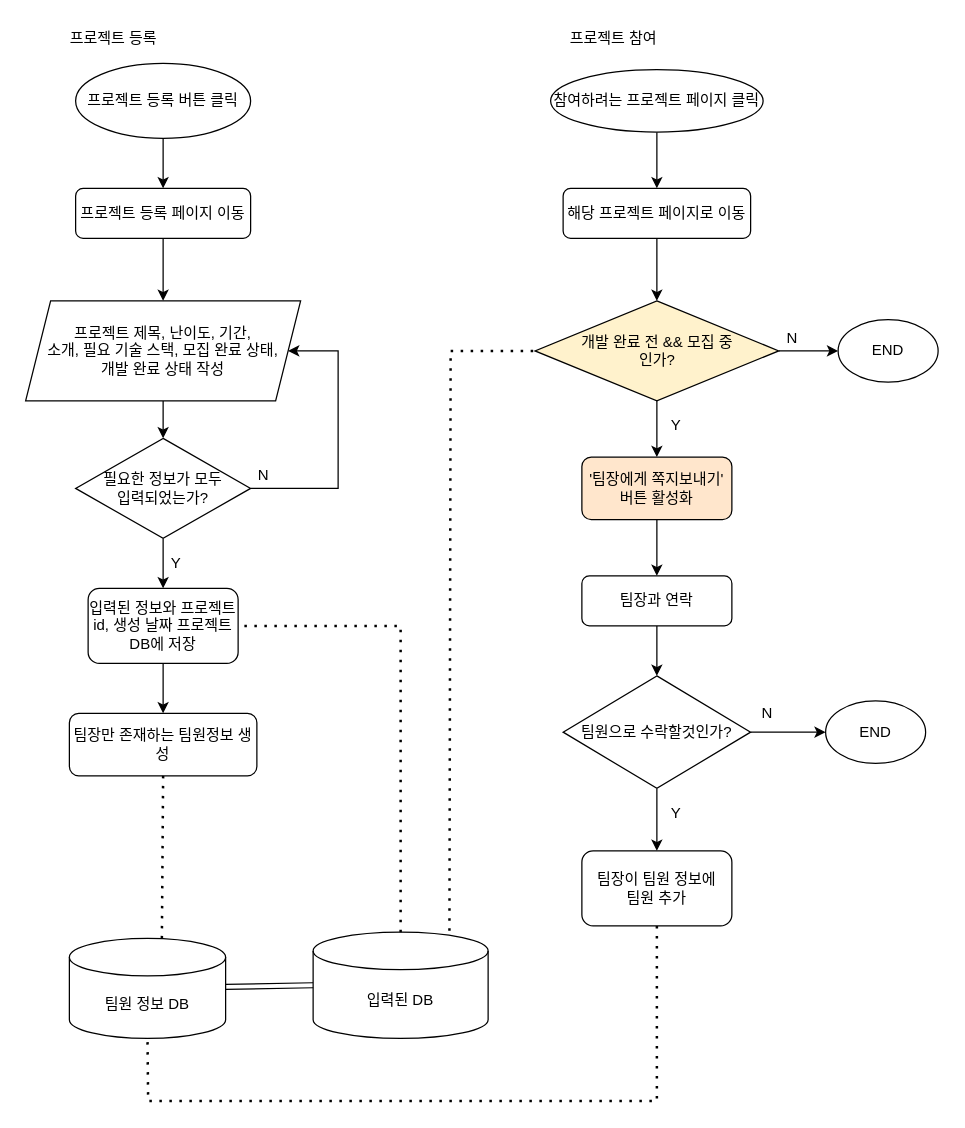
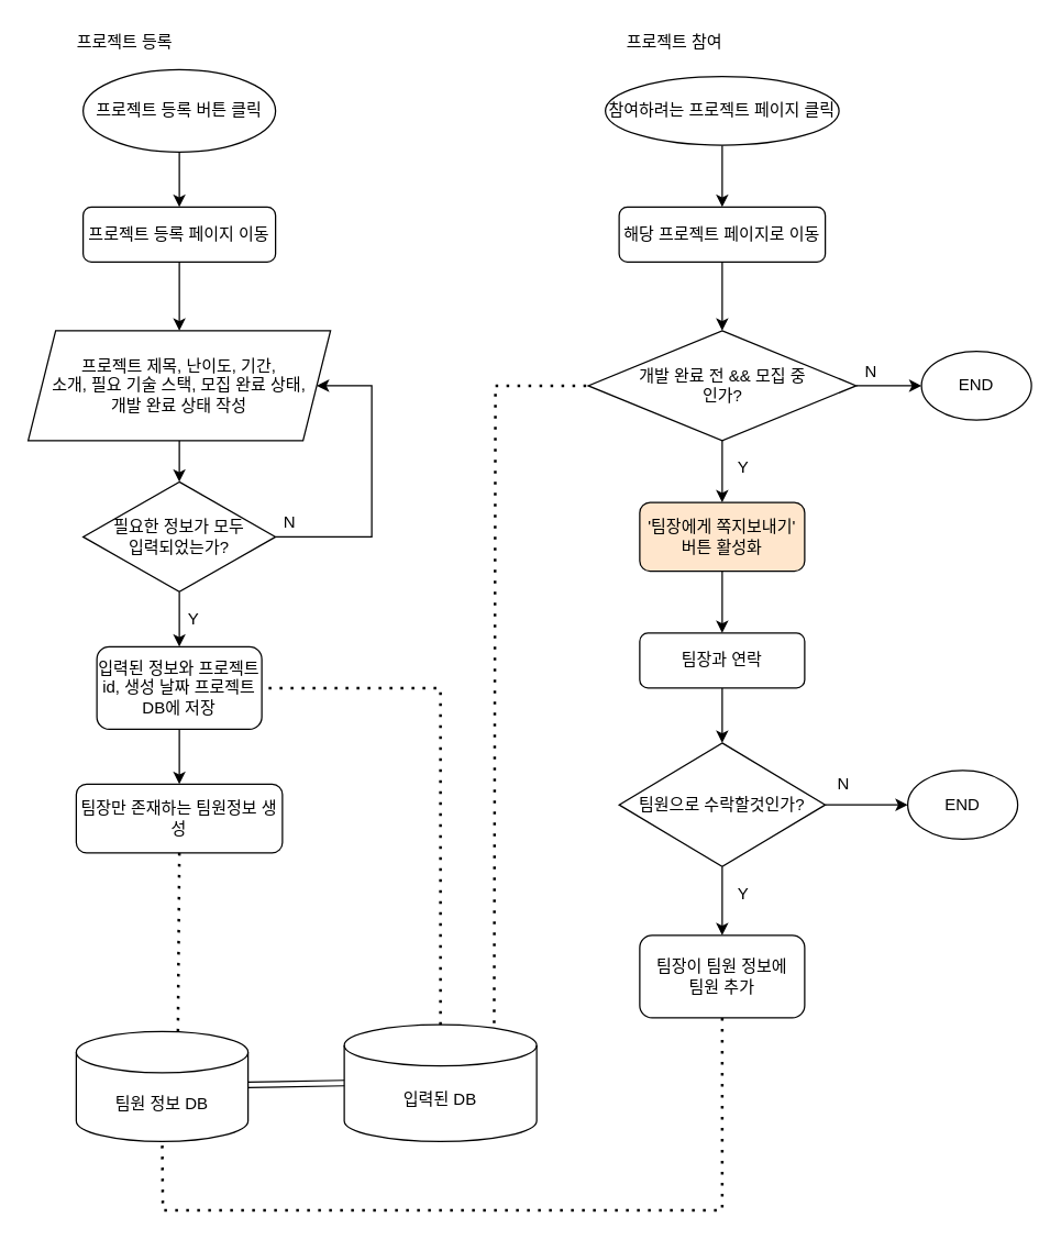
  <mxCell id="0" />
  <mxCell id="1" parent="0" />
  <mxCell id="2" style="edgeStyle=orthogonalEdgeStyle;rounded=0;orthogonalLoop=1;jettySize=auto;html=1;entryX=0.5;entryY=0;entryDx=0;entryDy=0;" parent="1" source="3" target="5" edge="1"><mxGeometry relative="1" as="geometry" /></mxCell>
  <mxCell id="3" value="프로젝트 등록 버튼 클릭" style="ellipse;whiteSpace=wrap;html=1;" parent="1" vertex="1"><mxGeometry x="60" y="50" width="140" height="60" as="geometry" /></mxCell>
  <mxCell id="4" style="edgeStyle=orthogonalEdgeStyle;rounded=0;orthogonalLoop=1;jettySize=auto;html=1;entryX=0.5;entryY=0;entryDx=0;entryDy=0;" parent="1" source="5" target="7" edge="1"><mxGeometry relative="1" as="geometry" /></mxCell>
  <mxCell id="5" value="프로젝트 등록 페이지 이동" style="rounded=1;whiteSpace=wrap;html=1;" parent="1" vertex="1"><mxGeometry x="60" y="150" width="140" height="40" as="geometry" /></mxCell>
  <mxCell id="6" style="edgeStyle=orthogonalEdgeStyle;rounded=0;orthogonalLoop=1;jettySize=auto;html=1;" parent="1" source="7" target="10" edge="1"><mxGeometry relative="1" as="geometry" /></mxCell>
  <mxCell id="7" value="프로젝트 제목, 난이도, 기간, &lt;br&gt;소개, 필요 기술 스택, 모집 완료 상태, &lt;br&gt;개발 완료 상태 작성" style="shape=parallelogram;perimeter=parallelogramPerimeter;whiteSpace=wrap;html=1;fixedSize=1;" parent="1" vertex="1"><mxGeometry x="20" y="240" width="220" height="80" as="geometry" /></mxCell>
  <mxCell id="8" style="edgeStyle=orthogonalEdgeStyle;rounded=0;orthogonalLoop=1;jettySize=auto;html=1;" parent="1" source="10" target="12" edge="1"><mxGeometry relative="1" as="geometry" /></mxCell>
  <mxCell id="9" style="edgeStyle=orthogonalEdgeStyle;rounded=0;orthogonalLoop=1;jettySize=auto;html=1;entryX=1;entryY=0.5;entryDx=0;entryDy=0;" parent="1" source="10" target="7" edge="1"><mxGeometry relative="1" as="geometry"><Array as="points"><mxPoint x="270" y="390" /><mxPoint x="270" y="280" /></Array></mxGeometry></mxCell>
  <mxCell id="10" value="필요한 정보가 모두 &lt;br&gt;입력되었는가?" style="rhombus;whiteSpace=wrap;html=1;" parent="1" vertex="1"><mxGeometry x="60" y="350" width="140" height="80" as="geometry" /></mxCell>
  <mxCell id="11" style="edgeStyle=orthogonalEdgeStyle;rounded=0;orthogonalLoop=1;jettySize=auto;html=1;entryX=0.5;entryY=0;entryDx=0;entryDy=0;" parent="1" source="12" target="36" edge="1"><mxGeometry relative="1" as="geometry" /></mxCell>
  <mxCell id="12" value="입력된 정보와 프로젝트 id, 생성 날짜 프로젝트 DB에 저장" style="rounded=1;whiteSpace=wrap;html=1;" parent="1" vertex="1"><mxGeometry x="70" y="470" width="120" height="60" as="geometry" /></mxCell>
  <mxCell id="13" value="Y" style="text;html=1;align=center;verticalAlign=middle;resizable=0;points=[];autosize=1;strokeColor=none;fillColor=none;" parent="1" vertex="1"><mxGeometry x="130" y="440" width="20" height="20" as="geometry" /></mxCell>
  <mxCell id="14" value="N" style="text;html=1;align=center;verticalAlign=middle;resizable=0;points=[];autosize=1;strokeColor=none;fillColor=none;" parent="1" vertex="1"><mxGeometry x="200" y="370" width="20" height="20" as="geometry" /></mxCell>
  <mxCell id="15" style="edgeStyle=orthogonalEdgeStyle;rounded=0;orthogonalLoop=1;jettySize=auto;html=1;entryX=0.5;entryY=0;entryDx=0;entryDy=0;" parent="1" source="16" target="18" edge="1"><mxGeometry relative="1" as="geometry" /></mxCell>
  <mxCell id="16" value="참여하려는 프로젝트 페이지 클릭" style="ellipse;whiteSpace=wrap;html=1;" parent="1" vertex="1"><mxGeometry x="440" y="55" width="170" height="50" as="geometry" /></mxCell>
  <mxCell id="17" style="edgeStyle=orthogonalEdgeStyle;rounded=0;orthogonalLoop=1;jettySize=auto;html=1;entryX=0.5;entryY=0;entryDx=0;entryDy=0;" parent="1" source="18" target="21" edge="1"><mxGeometry relative="1" as="geometry" /></mxCell>
  <mxCell id="18" value="해당 프로젝트 페이지로 이동" style="rounded=1;whiteSpace=wrap;html=1;" parent="1" vertex="1"><mxGeometry x="450" y="150" width="150" height="40" as="geometry" /></mxCell>
  <mxCell id="19" style="edgeStyle=orthogonalEdgeStyle;rounded=0;orthogonalLoop=1;jettySize=auto;html=1;entryX=0.5;entryY=0;entryDx=0;entryDy=0;" parent="1" source="21" target="23" edge="1"><mxGeometry relative="1" as="geometry" /></mxCell>
  <mxCell id="20" style="edgeStyle=orthogonalEdgeStyle;rounded=0;orthogonalLoop=1;jettySize=auto;html=1;entryX=0;entryY=0.5;entryDx=0;entryDy=0;" parent="1" source="21" target="31" edge="1"><mxGeometry relative="1" as="geometry" /></mxCell>
- <mxCell id="21" value="개발 완료 전 &amp;amp;&amp;amp; 모집 중&lt;br&gt;인가?" style="rhombus;whiteSpace=wrap;html=1;fillColor=#fff2cc;" parent="1" vertex="1"><mxGeometry x="427.5" y="240" width="195" height="80" as="geometry" /></mxCell>
+ <mxCell id="21" value="개발 완료 전 &amp;amp;&amp;amp; 모집 중&lt;br&gt;인가?" style="rhombus;whiteSpace=wrap;html=1;" parent="1" vertex="1"><mxGeometry x="427.5" y="240" width="195" height="80" as="geometry" /></mxCell>
  <mxCell id="22" style="edgeStyle=orthogonalEdgeStyle;rounded=0;orthogonalLoop=1;jettySize=auto;html=1;entryX=0.5;entryY=0;entryDx=0;entryDy=0;" parent="1" source="23" target="25" edge="1"><mxGeometry relative="1" as="geometry" /></mxCell>
  <mxCell id="23" value="'팀장에게 쪽지보내기' &lt;br&gt;버튼 활성화" style="rounded=1;whiteSpace=wrap;html=1;fillColor=#ffe6cc;" parent="1" vertex="1"><mxGeometry x="465" y="365" width="120" height="50" as="geometry" /></mxCell>
  <mxCell id="24" style="edgeStyle=orthogonalEdgeStyle;rounded=0;orthogonalLoop=1;jettySize=auto;html=1;" parent="1" source="25" target="28" edge="1"><mxGeometry relative="1" as="geometry" /></mxCell>
  <mxCell id="25" value="팀장과 연락" style="rounded=1;whiteSpace=wrap;html=1;" parent="1" vertex="1"><mxGeometry x="465" y="460" width="120" height="40" as="geometry" /></mxCell>
  <mxCell id="26" style="edgeStyle=orthogonalEdgeStyle;rounded=0;orthogonalLoop=1;jettySize=auto;html=1;entryX=0.5;entryY=0;entryDx=0;entryDy=0;" parent="1" source="28" target="29" edge="1"><mxGeometry relative="1" as="geometry" /></mxCell>
  <mxCell id="27" style="edgeStyle=orthogonalEdgeStyle;rounded=0;orthogonalLoop=1;jettySize=auto;html=1;entryX=0;entryY=0.5;entryDx=0;entryDy=0;" parent="1" source="28" target="30" edge="1"><mxGeometry relative="1" as="geometry" /></mxCell>
  <mxCell id="28" value="팀원으로 수락할것인가?" style="rhombus;whiteSpace=wrap;html=1;" parent="1" vertex="1"><mxGeometry x="450" y="540" width="150" height="90" as="geometry" /></mxCell>
  <mxCell id="29" value="팀장이 팀원 정보에&lt;br&gt;팀원 추가" style="rounded=1;whiteSpace=wrap;html=1;" parent="1" vertex="1"><mxGeometry x="465" y="680" width="120" height="60" as="geometry" /></mxCell>
  <mxCell id="30" value="END" style="ellipse;whiteSpace=wrap;html=1;" parent="1" vertex="1"><mxGeometry x="660" y="560" width="80" height="50" as="geometry" /></mxCell>
  <mxCell id="31" value="END" style="ellipse;whiteSpace=wrap;html=1;" parent="1" vertex="1"><mxGeometry x="670" y="255" width="80" height="50" as="geometry" /></mxCell>
  <mxCell id="32" value="Y" style="text;html=1;align=center;verticalAlign=middle;resizable=0;points=[];autosize=1;strokeColor=none;fillColor=none;" parent="1" vertex="1"><mxGeometry x="530" y="330" width="20" height="20" as="geometry" /></mxCell>
  <mxCell id="33" value="Y" style="text;html=1;align=center;verticalAlign=middle;resizable=0;points=[];autosize=1;strokeColor=none;fillColor=none;" parent="1" vertex="1"><mxGeometry x="530" y="640" width="20" height="20" as="geometry" /></mxCell>
  <mxCell id="34" value="N" style="text;html=1;align=center;verticalAlign=middle;resizable=0;points=[];autosize=1;strokeColor=none;fillColor=none;" parent="1" vertex="1"><mxGeometry x="622.5" y="260" width="20" height="20" as="geometry" /></mxCell>
  <mxCell id="35" value="N" style="text;html=1;align=center;verticalAlign=middle;resizable=0;points=[];autosize=1;strokeColor=none;fillColor=none;" parent="1" vertex="1"><mxGeometry x="602.5" y="560" width="20" height="20" as="geometry" /></mxCell>
  <mxCell id="36" value="팀장만 존재하는 팀원정보 생성" style="rounded=1;whiteSpace=wrap;html=1;" parent="1" vertex="1"><mxGeometry x="55" y="570" width="150" height="50" as="geometry" /></mxCell>
  <mxCell id="37" value="팀원 정보 DB" style="shape=cylinder3;whiteSpace=wrap;html=1;boundedLbl=1;backgroundOutline=1;size=15;" parent="1" vertex="1"><mxGeometry x="55" y="750" width="125" height="80" as="geometry" /></mxCell>
  <mxCell id="38" value="입력된 DB" style="shape=cylinder3;whiteSpace=wrap;html=1;boundedLbl=1;backgroundOutline=1;size=15;" parent="1" vertex="1"><mxGeometry x="250" y="745" width="140" height="85" as="geometry" /></mxCell>
  <mxCell id="39" value="" style="endArrow=none;dashed=1;html=1;dashPattern=1 3;strokeWidth=2;rounded=0;entryX=0.5;entryY=1;entryDx=0;entryDy=0;exitX=0.592;exitY=0;exitDx=0;exitDy=0;exitPerimeter=0;" parent="1" source="37" target="36" edge="1"><mxGeometry width="50" height="50" relative="1" as="geometry"><mxPoint x="130" y="740" as="sourcePoint" /><mxPoint x="160" y="650" as="targetPoint" /></mxGeometry></mxCell>
  <mxCell id="40" value="" style="endArrow=none;dashed=1;html=1;dashPattern=1 3;strokeWidth=2;rounded=0;exitX=0.5;exitY=0;exitDx=0;exitDy=0;exitPerimeter=0;entryX=1;entryY=0.5;entryDx=0;entryDy=0;" parent="1" source="38" target="12" edge="1"><mxGeometry width="50" height="50" relative="1" as="geometry"><mxPoint x="430" y="720" as="sourcePoint" /><mxPoint x="480" y="670" as="targetPoint" /><Array as="points"><mxPoint x="320" y="500" /></Array></mxGeometry></mxCell>
  <mxCell id="41" value="" style="endArrow=none;dashed=1;html=1;dashPattern=1 3;strokeWidth=2;rounded=0;exitX=0.5;exitY=1;exitDx=0;exitDy=0;entryX=0.5;entryY=1;entryDx=0;entryDy=0;entryPerimeter=0;" parent="1" source="29" target="37" edge="1"><mxGeometry width="50" height="50" relative="1" as="geometry"><mxPoint x="430" y="720" as="sourcePoint" /><mxPoint x="480" y="670" as="targetPoint" /><Array as="points"><mxPoint x="525" y="880" /><mxPoint x="118" y="880" /></Array></mxGeometry></mxCell>
  <mxCell id="42" value="" style="endArrow=none;dashed=1;html=1;dashPattern=1 3;strokeWidth=2;rounded=0;exitX=0.779;exitY=-0.012;exitDx=0;exitDy=0;exitPerimeter=0;entryX=0;entryY=0.5;entryDx=0;entryDy=0;" parent="1" source="38" target="21" edge="1"><mxGeometry width="50" height="50" relative="1" as="geometry"><mxPoint x="430" y="580" as="sourcePoint" /><mxPoint x="480" y="530" as="targetPoint" /><Array as="points"><mxPoint x="360" y="280" /></Array></mxGeometry></mxCell>
  <mxCell id="43" value="" style="shape=link;html=1;rounded=0;entryX=0;entryY=0.5;entryDx=0;entryDy=0;entryPerimeter=0;" parent="1" source="37" target="38" edge="1"><mxGeometry width="100" relative="1" as="geometry"><mxPoint x="180" y="800" as="sourcePoint" /><mxPoint x="250" y="800" as="targetPoint" /></mxGeometry></mxCell>
  <mxCell id="44" value="프로젝트 등록" style="text;html=1;align=center;verticalAlign=middle;resizable=0;points=[];autosize=1;strokeColor=none;fillColor=none;" vertex="1" parent="1"><mxGeometry x="50" y="20" width="80" height="20" as="geometry" /></mxCell>
  <mxCell id="45" value="프로젝트 참여" style="text;html=1;align=center;verticalAlign=middle;resizable=0;points=[];autosize=1;strokeColor=none;fillColor=none;" vertex="1" parent="1"><mxGeometry x="450" y="20" width="80" height="20" as="geometry" /></mxCell>
